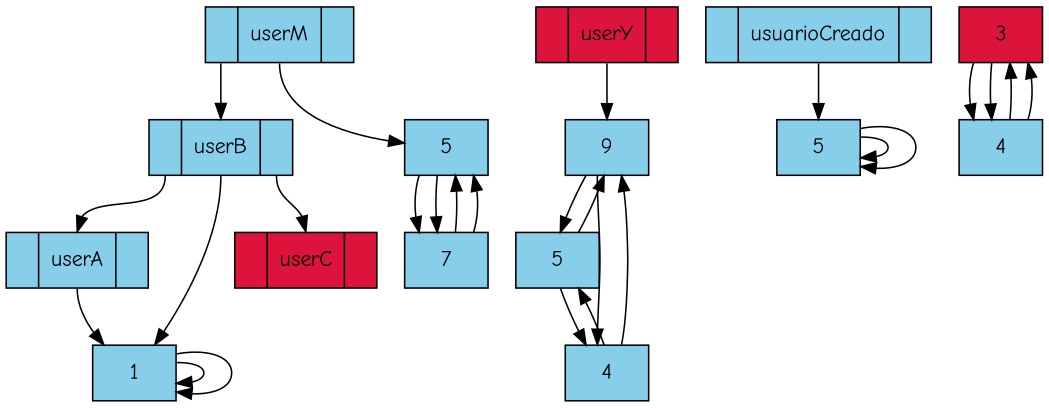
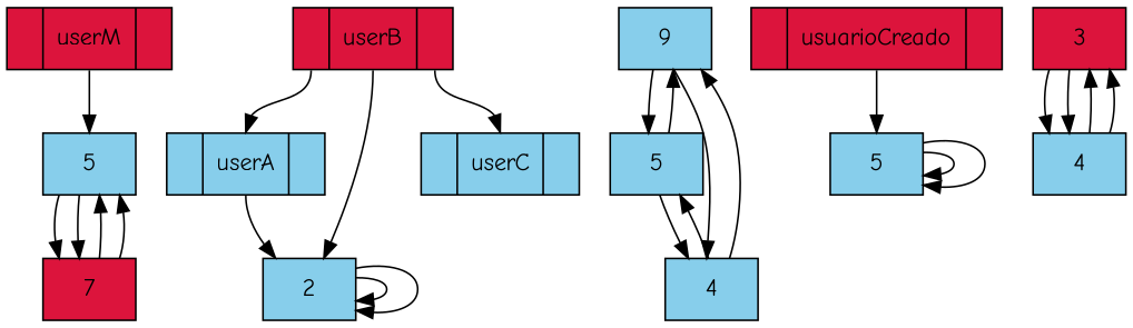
  digraph {
    fontname="Comic Neue"
    node [fillcolor=skyblue fontname="Comic Neue" shape=record style=filled]
    edge [fontname="Comic Neue"]
-   n1 [group=1 label="<f0>|<f1>userM|<f2>"]
+   n1 [fillcolor=crimson group=1 label="<f0>|<f1>userM|<f2>"]
    n2 [label=5]
-   n3 [group=1 label="<f0>|<f1>userB|<f2>"]
-   n4 [label=7]
-   n5 [label=1]
+   n3 [fillcolor=crimson group=1 label="<f0>|<f1>userB|<f2>"]
+   n4 [fillcolor=crimson label=7]
+   n5 [label=2]
    n6 [group=1 label="<f0>|<f1>userA|<f2>"]
-   n7 [fillcolor=crimson group=1 label="<f0>|<f1>userC|<f2>"]
-   n8 [fillcolor=crimson group=1 label="<f0>|<f1>userY|<f2>"]
+   n7 [group=1 label="<f0>|<f1>userC|<f2>"]
    n9 [label=9]
-   n10 [group=1 label="<f0>|<f1>usuarioCreado|<f2>"]
+   n10 [fillcolor=crimson group=1 label="<f0>|<f1>usuarioCreado|<f2>"]
    n11 [label=5]
    n12 [fillcolor=crimson label=3]
    n13 [label=4]
    n14 [label=5]
    n15 [label=4]
    n1 -> n2 [tailport=f1]
-   n1 -> n3 [headport=f1 tailport=f0]
    n2 -> n4
    n2 -> n4
    n3 -> n5 [tailport=f1]
    n3 -> n6 [headport=f1 tailport=f0]
    n3 -> n7 [headport=f1 tailport=f2]
    n4 -> n2
    n4 -> n2
    n5 -> n5
    n5 -> n5
    n6 -> n5 [tailport=f1]
-   n8 -> n9 [tailport=f1]
    n9 -> n14
    n9 -> n15
    n10 -> n11 [tailport=f1]
    n11 -> n11
    n11 -> n11
    n12 -> n13
    n12 -> n13
    n13 -> n12
    n13 -> n12
    n14 -> n9
    n14 -> n15
    n15 -> n9
    n15 -> n14
  }
